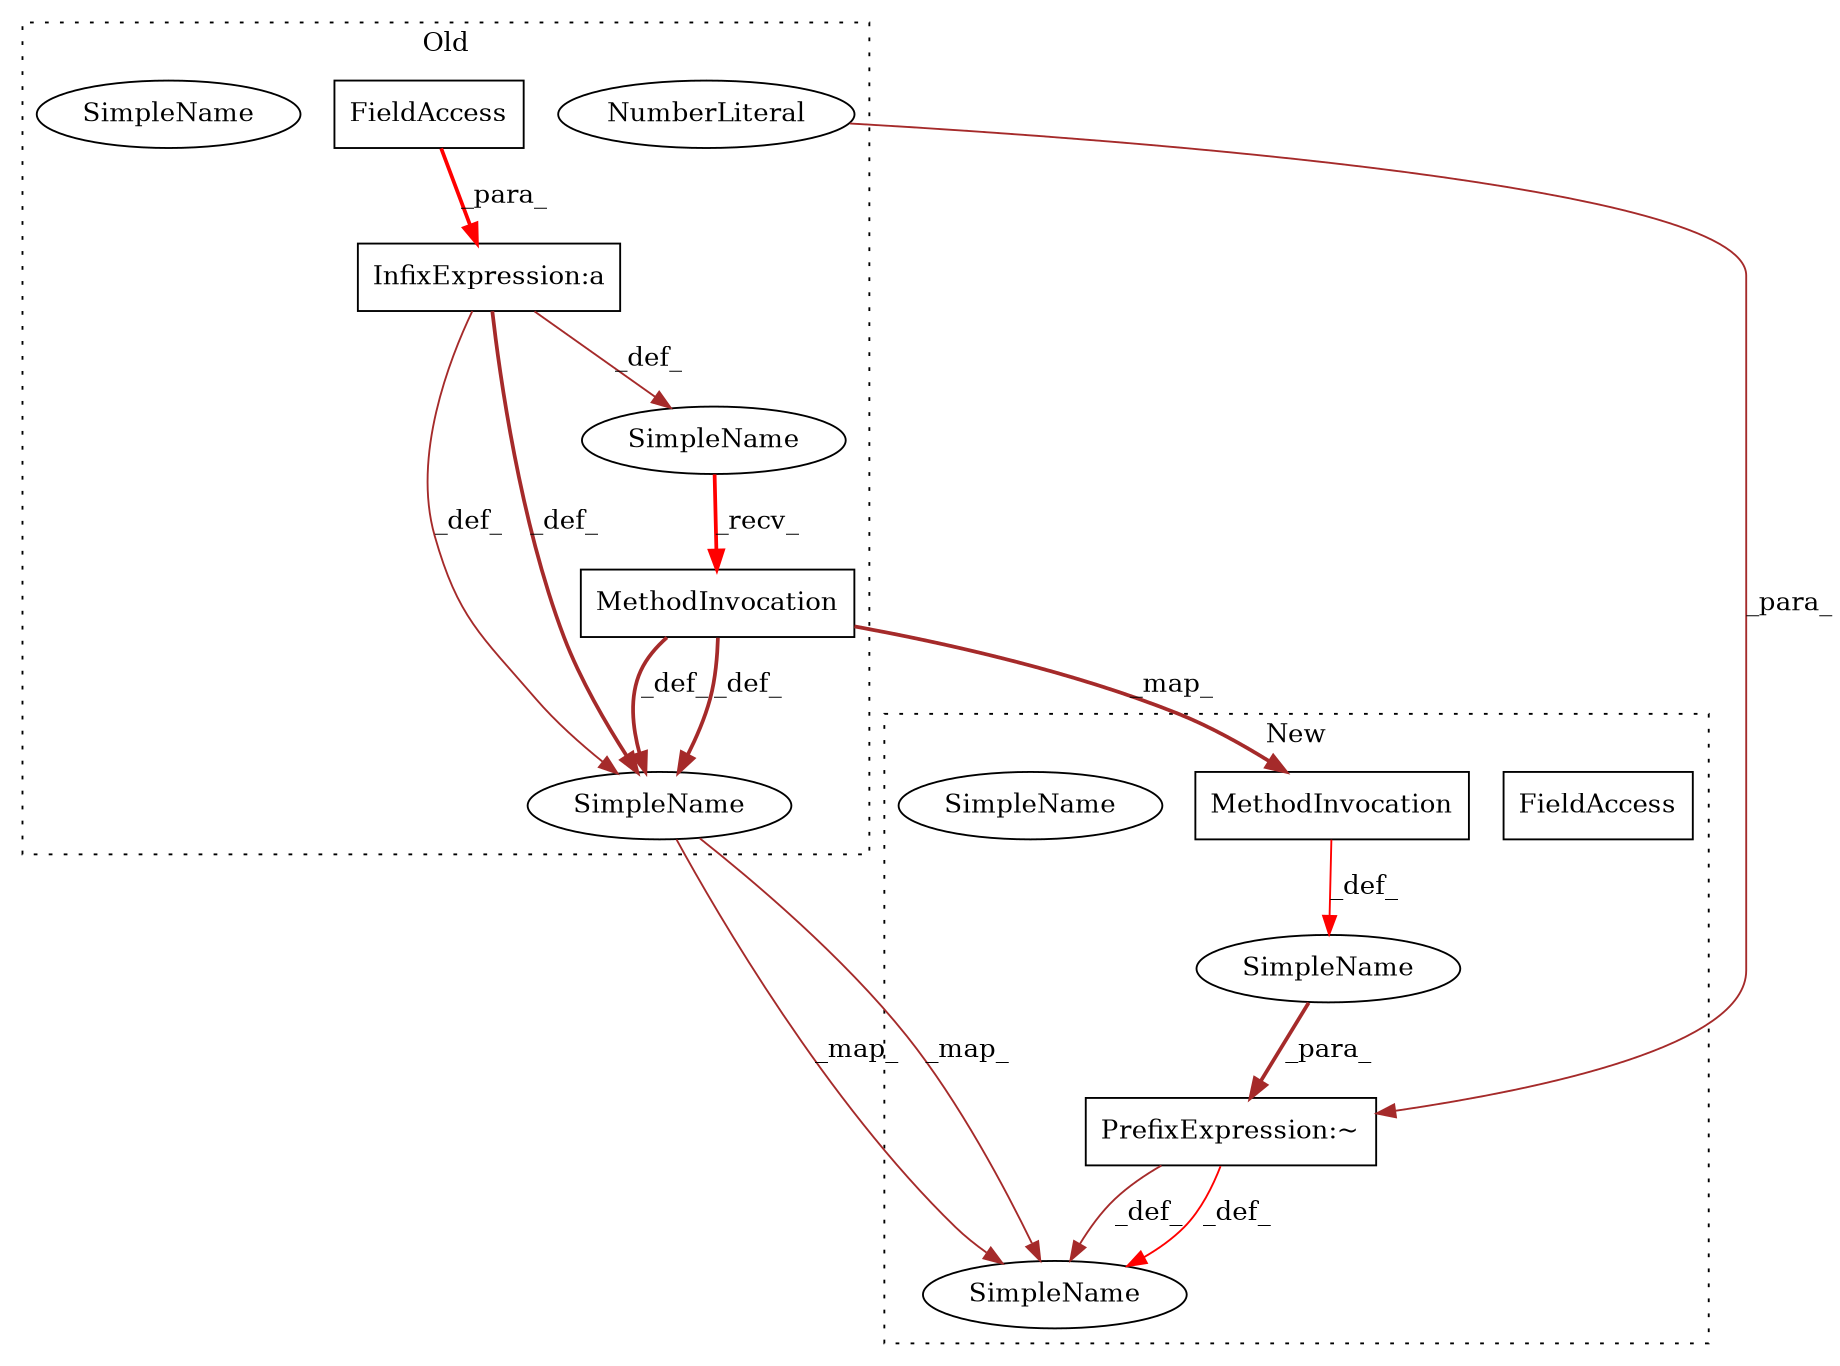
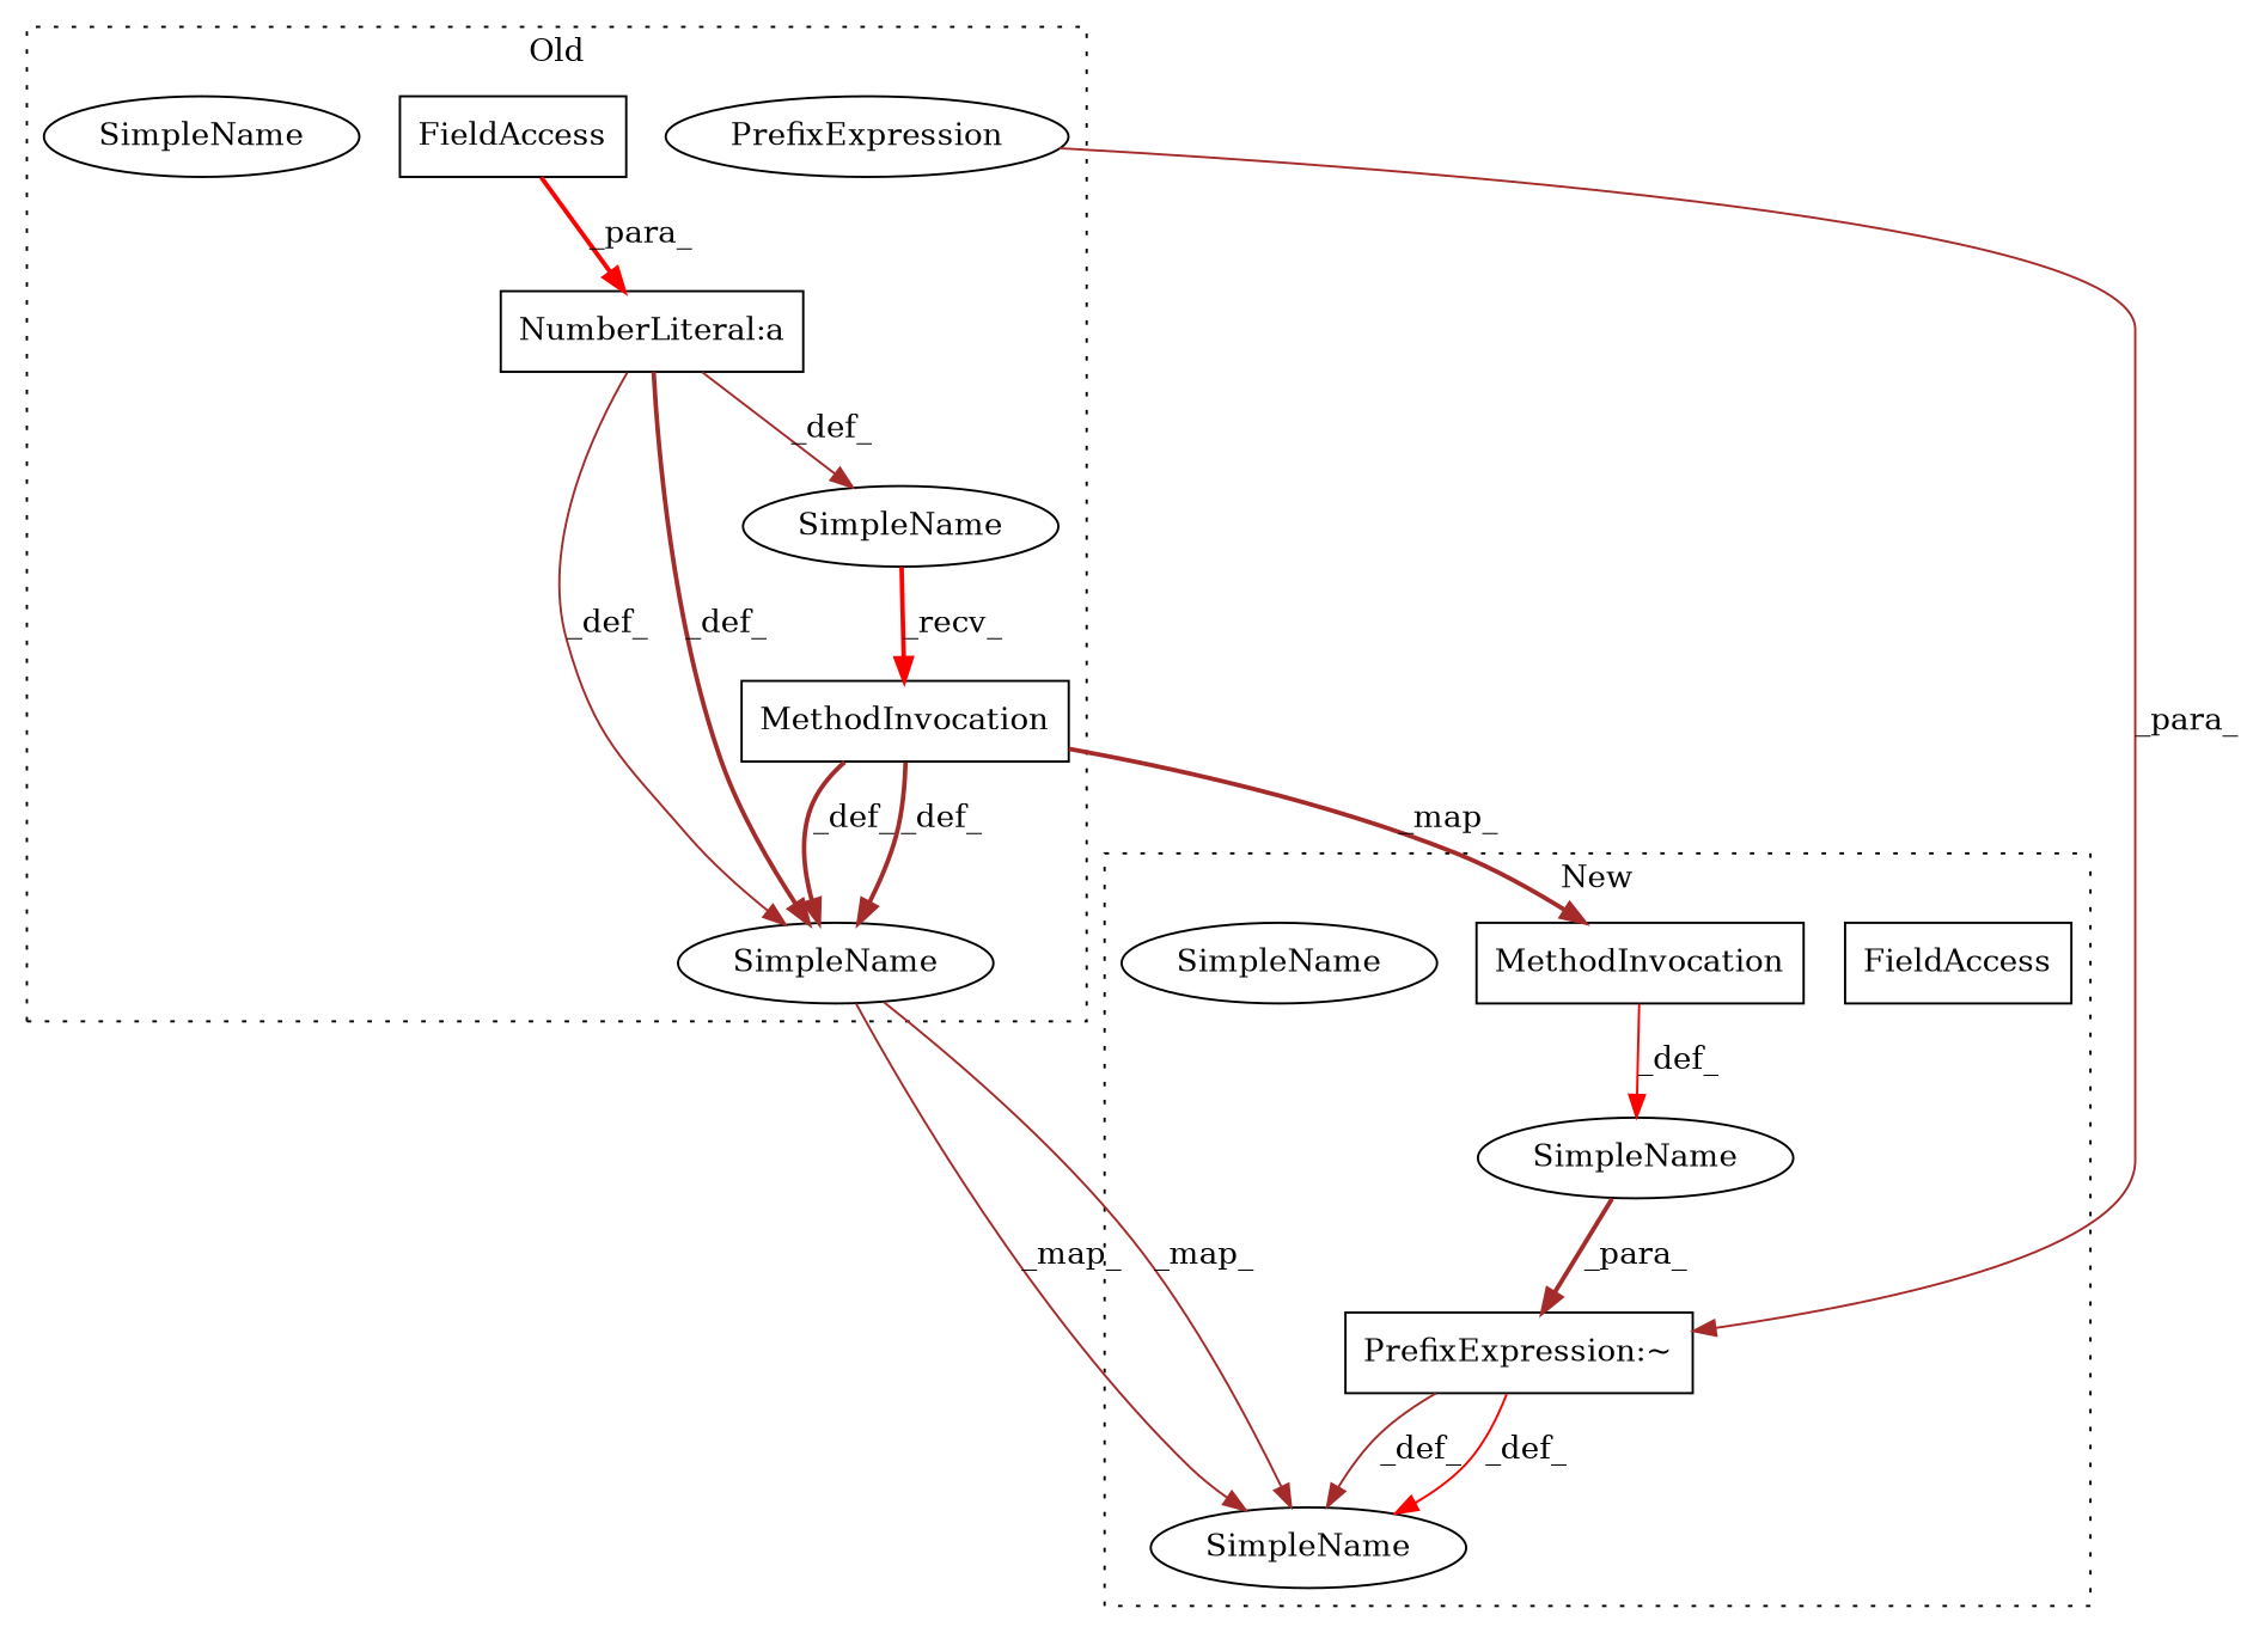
  digraph {
    node [a=42 l=11 shape=ellipse]
    edge [color=brown style=solid]
    n1 [a=22 l=21 label=FieldAccess s=7051 shape=box]
    n2 [a=32 l="8,1" label=MethodInvocation s="7134,7148" shape=box]
-   n3 [a=34 l=1 label=NumberLiteral s=7047]
+   n3 [a=34 l=1 label=PrefixExpression s=7047]
    n4 [label=SimpleName s=6993]
    n5 [label=SimpleName l=""]
    n6 [label=SimpleName s=6993]
-   n7 [a=27 l=3 label="InfixExpression:a" s=7048 shape=box]
+   n7 [a=27 l=3 label="NumberLiteral:a" s=7048 shape=box]
    n8 [a=22 l=21 label=FieldAccess s=6524 shape=box]
    n9 [a=32 l="8,1" label=MethodInvocation s="7137,7151" shape=box]
    n10 [label=SimpleName l=""]
    n11 [label=SimpleName s=7001]
    n12 [label=SimpleName s=7001]
    n13 [a=38 l=1 label="PrefixExpression:~" s=7054 shape=box]
    subgraph cluster_1 {
      label=Old
      style=dotted
      n1
      n2
      n3
      n4
      n5
      n6
      n7
    }
    subgraph cluster_2 {
      label=New
      style=dotted
      n8
      n9
      n10
      n11
      n12
      n13
    }
    n1 -> n7 [color=red label=_para_ style=bold]
    n2 -> n4 [label=_def_ style=bold]
    n2 -> n4 [label=_def_ style=bold]
    n2 -> n9 [label=_map_ style=bold]
    n3 -> n13 [label=_para_]
    n4 -> n12 [label=_map_]
    n4 -> n12 [label=_map_]
    n5 -> n2 [color=red label=_recv_ style=bold]
    n7 -> n4 [label=_def_]
    n7 -> n4 [label=_def_ style=bold]
    n7 -> n5 [label=_def_]
    n9 -> n10 [color=red label=_def_]
    n10 -> n13 [label=_para_ style=bold]
    n13 -> n12 [label=_def_]
    n13 -> n12 [color=red label=_def_]
  }
